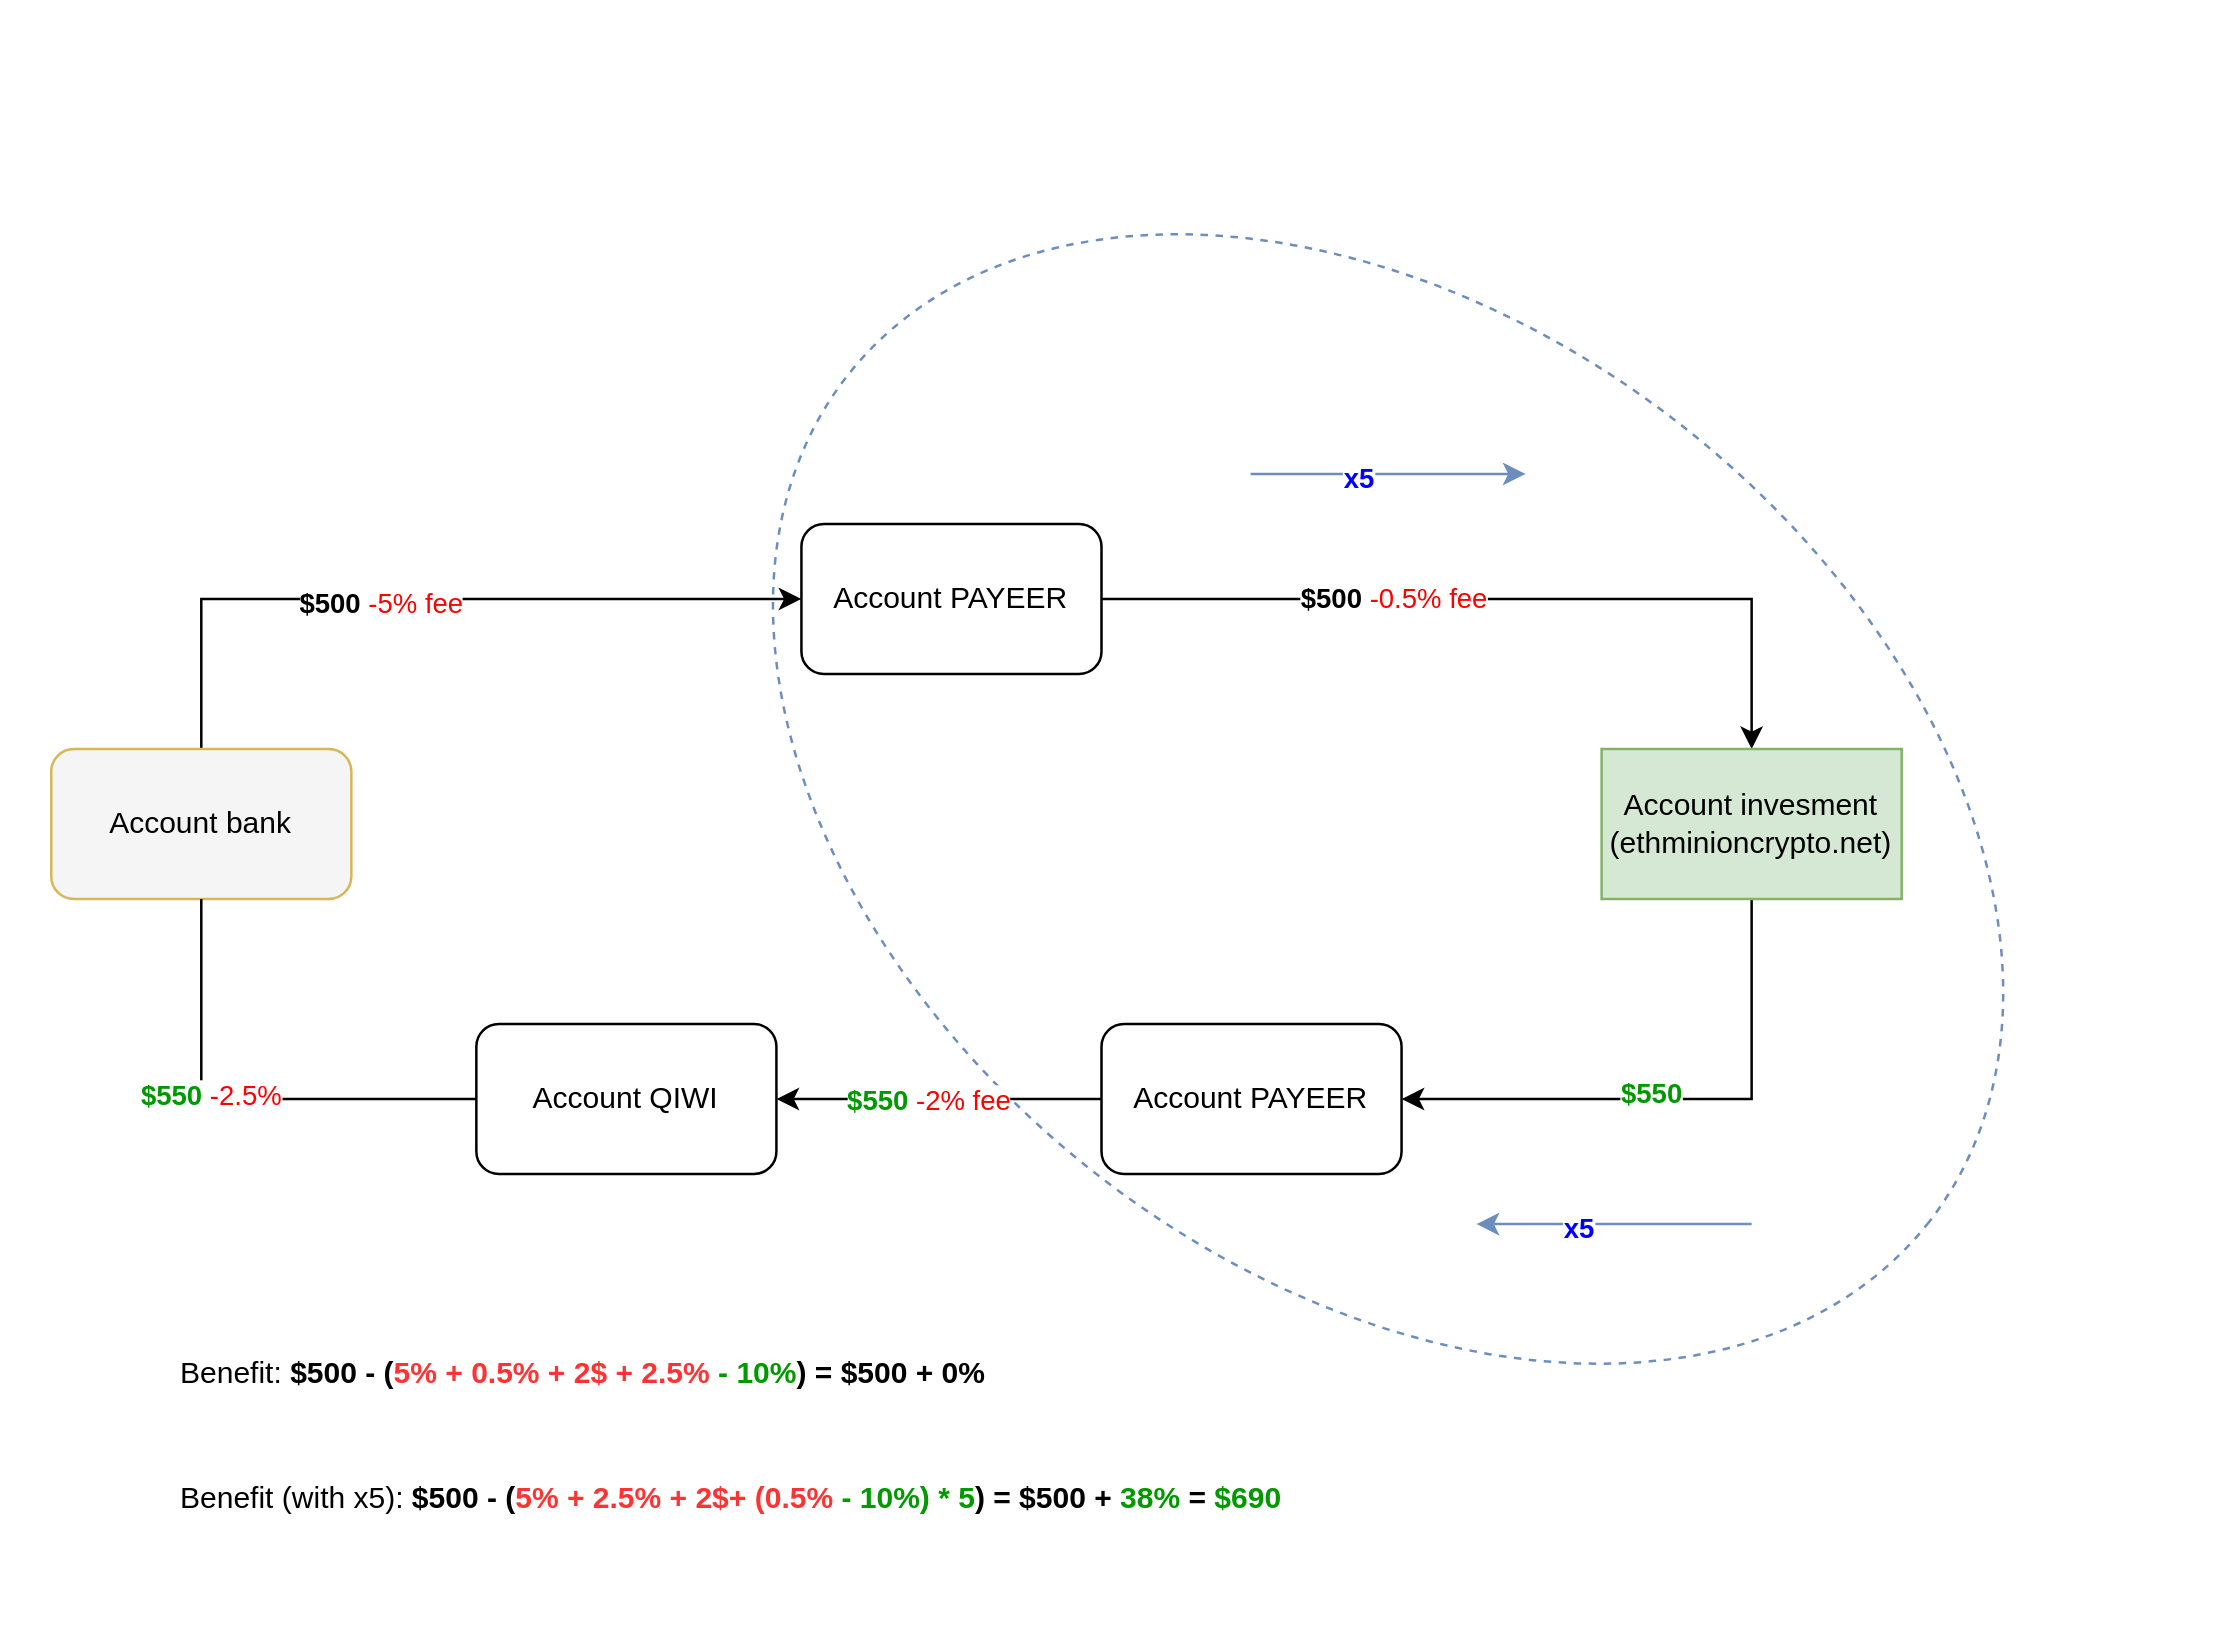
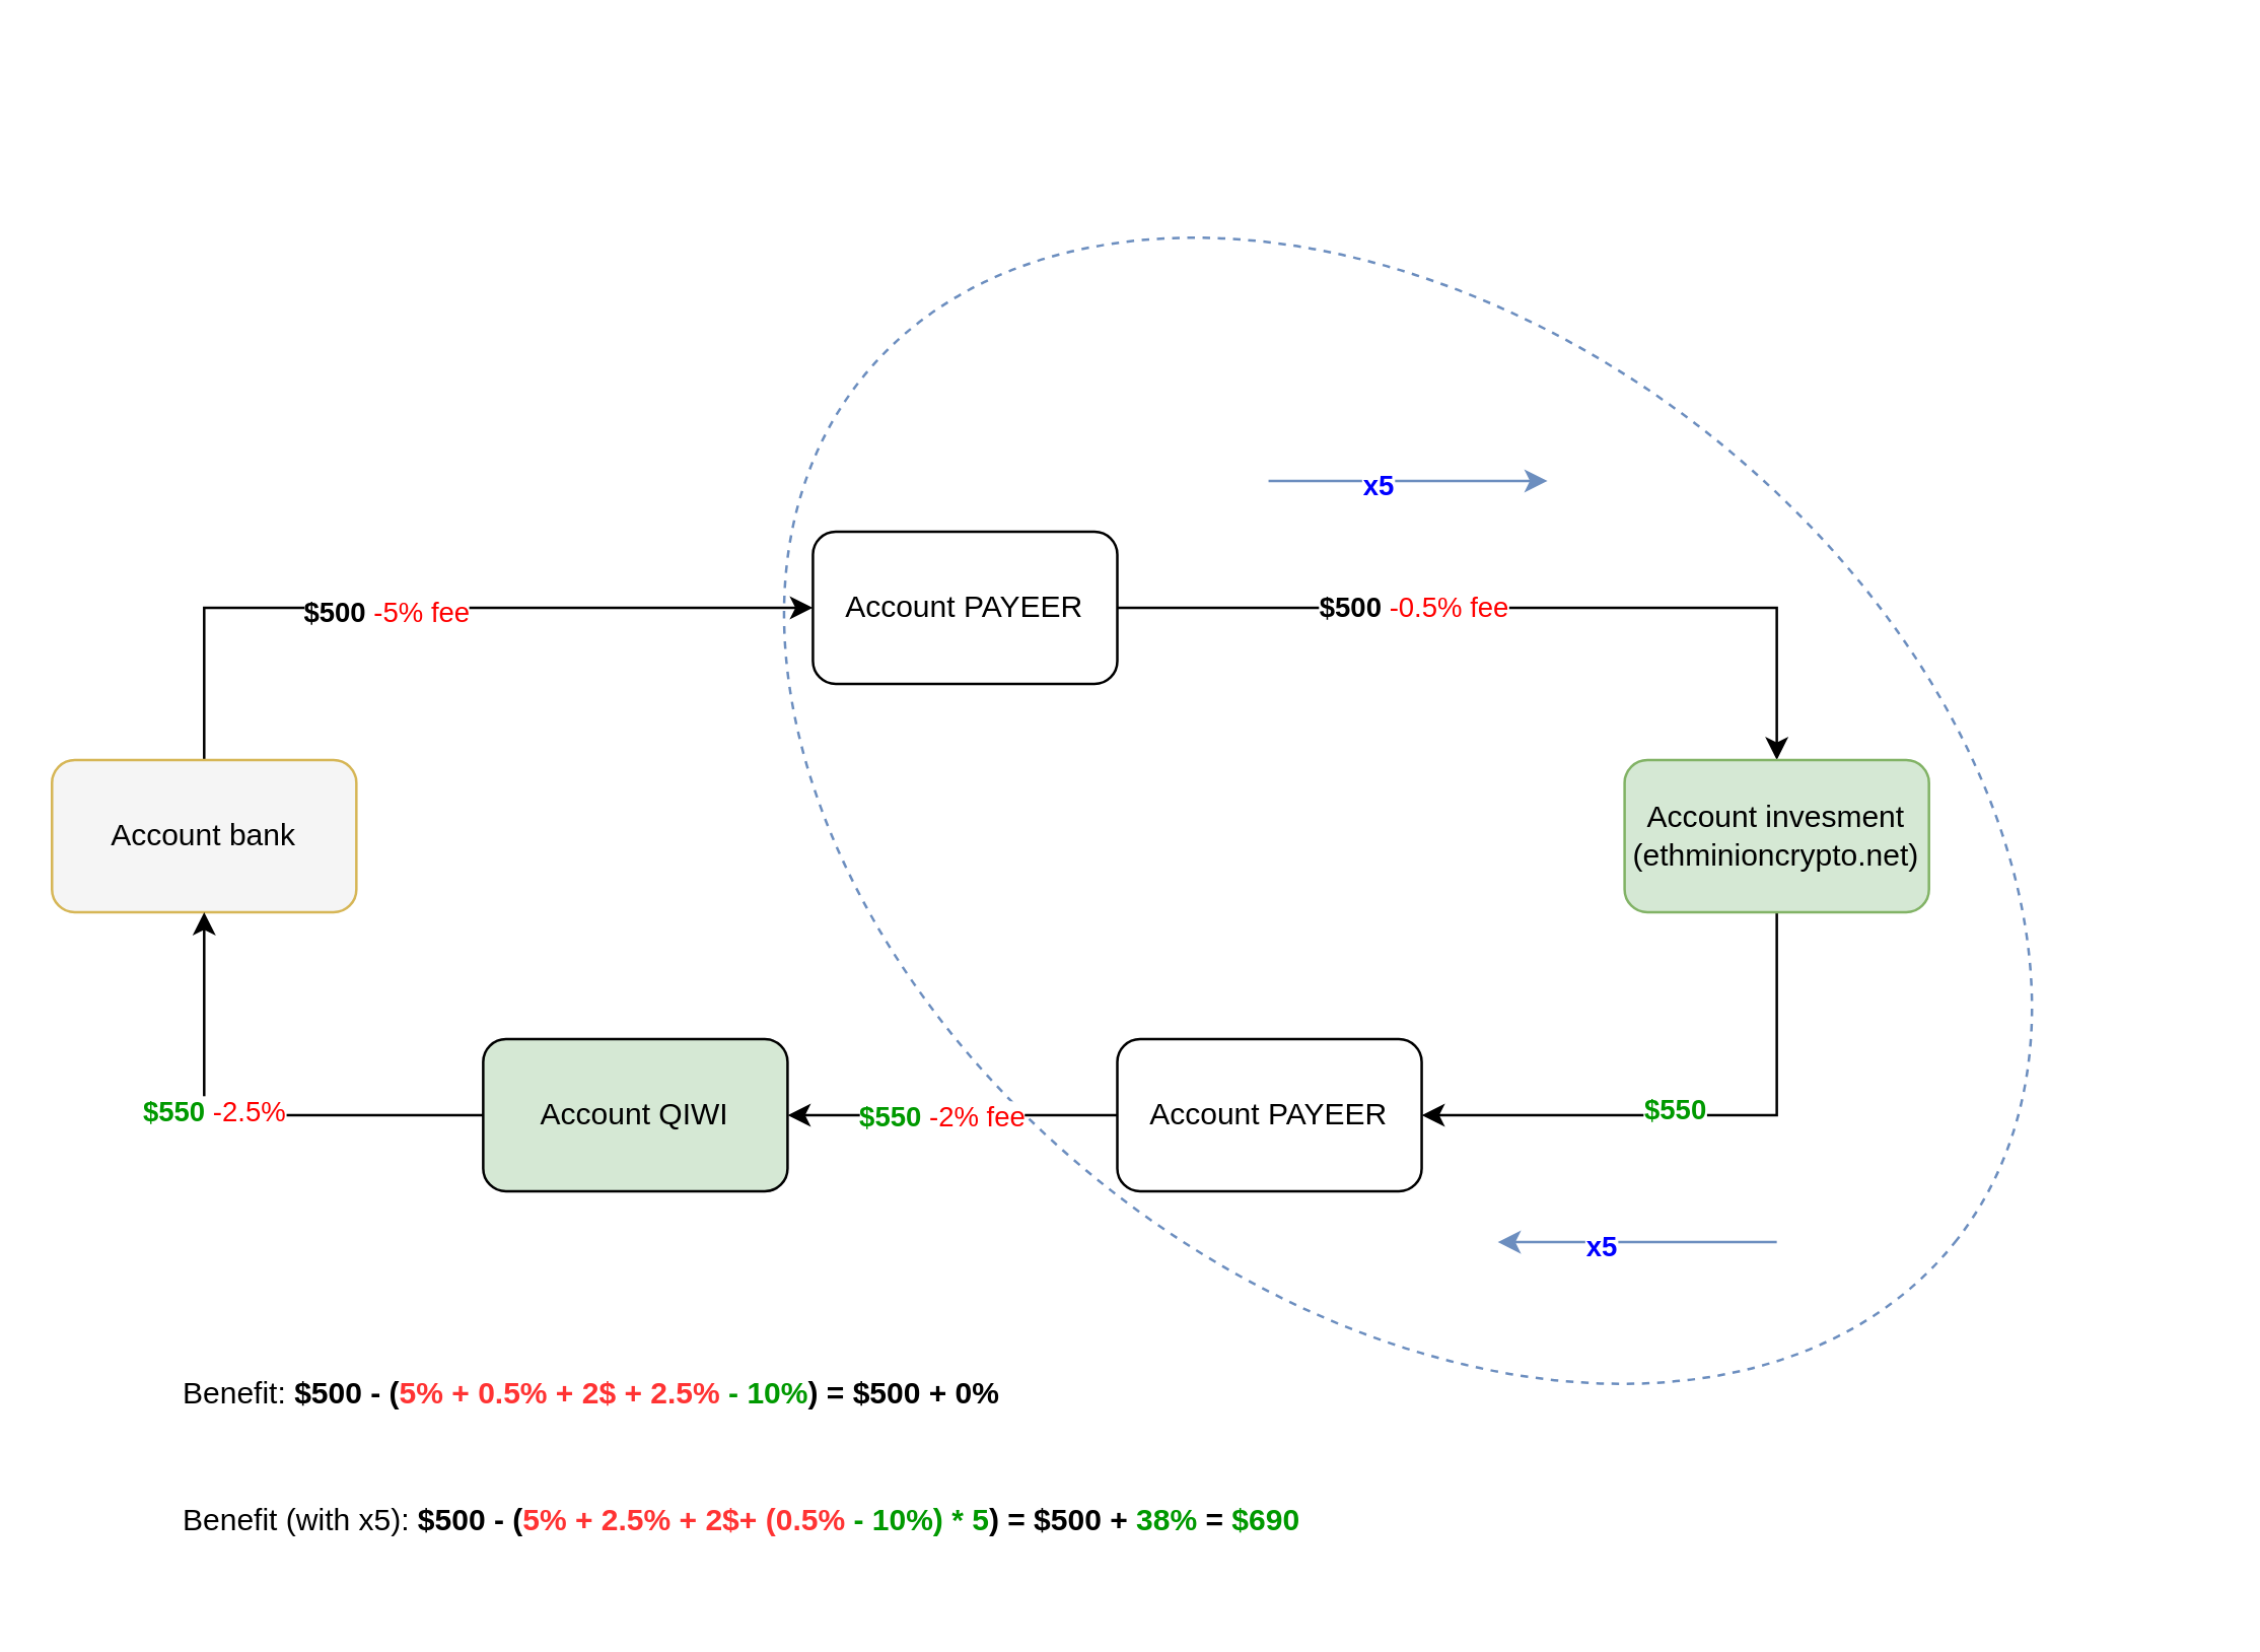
  <mxCell id="0" />
  <mxCell id="1" parent="0" />
  <mxCell id="2" value="" style="ellipse;whiteSpace=wrap;html=1;rotation=38;fillColor=none;strokeColor=#6c8ebf;dashed=1;" vertex="1" parent="1"><mxGeometry x="280" y="20" width="549.22" height="380" as="geometry" /></mxCell>
  <mxCell id="3" style="edgeStyle=orthogonalEdgeStyle;rounded=0;orthogonalLoop=1;jettySize=auto;html=1;exitX=0.5;exitY=0;exitDx=0;exitDy=0;entryX=0;entryY=0.5;entryDx=0;entryDy=0;strokeColor=default;" parent="1" source="5" target="8" edge="1"><mxGeometry relative="1" as="geometry" /></mxCell>
  <mxCell id="4" value="&lt;b&gt;$500&lt;/b&gt; &lt;font color=&quot;#ff0000&quot;&gt;-5% fee&lt;/font&gt;" style="edgeLabel;html=1;align=center;verticalAlign=middle;resizable=0;points=[];" parent="3" vertex="1" connectable="0"><mxGeometry x="-0.128" y="-1" relative="1" as="geometry"><mxPoint as="offset" /></mxGeometry></mxCell>
  <mxCell id="5" value="Account bank" style="rounded=1;whiteSpace=wrap;html=1;fillColor=#f5f5f5;strokeColor=#d6b656;" parent="1" vertex="1"><mxGeometry x="20" y="190" width="120" height="60" as="geometry" /></mxCell>
  <mxCell id="6" style="edgeStyle=orthogonalEdgeStyle;rounded=0;orthogonalLoop=1;jettySize=auto;html=1;exitX=1;exitY=0.5;exitDx=0;exitDy=0;entryX=0.5;entryY=0;entryDx=0;entryDy=0;fontColor=#FF0000;strokeColor=default;" parent="1" source="8" target="11" edge="1"><mxGeometry relative="1" as="geometry" /></mxCell>
  <mxCell id="7" value="&lt;font color=&quot;#000000&quot;&gt;&lt;b&gt;$500&lt;/b&gt; &lt;/font&gt;-0.5% fee" style="edgeLabel;html=1;align=center;verticalAlign=middle;resizable=0;points=[];fontColor=#FF0000;" parent="6" vertex="1" connectable="0"><mxGeometry x="-0.276" y="1" relative="1" as="geometry"><mxPoint as="offset" /></mxGeometry></mxCell>
  <mxCell id="8" value="Account PAYEER" style="rounded=1;whiteSpace=wrap;html=1;" parent="1" vertex="1"><mxGeometry x="320" y="100" width="120" height="60" as="geometry" /></mxCell>
  <mxCell id="9" style="edgeStyle=orthogonalEdgeStyle;rounded=0;orthogonalLoop=1;jettySize=auto;html=1;exitX=0.5;exitY=1;exitDx=0;exitDy=0;entryX=1;entryY=0.5;entryDx=0;entryDy=0;fontColor=#FF0000;strokeColor=default;" parent="1" source="11" target="14" edge="1"><mxGeometry relative="1" as="geometry" /></mxCell>
  <mxCell id="10" value="&lt;b&gt;&lt;font color=&quot;#009900&quot;&gt;$550&lt;/font&gt;&lt;/b&gt;" style="edgeLabel;html=1;align=center;verticalAlign=middle;resizable=0;points=[];fontColor=#FF0000;" parent="9" vertex="1" connectable="0"><mxGeometry x="0.102" y="-3" relative="1" as="geometry"><mxPoint as="offset" /></mxGeometry></mxCell>
- <mxCell id="11" value="Account invesment (ethminioncrypto.net)" style="whiteSpace=wrap;html=1;fillColor=#d5e8d4;strokeColor=#82b366;rounded=0;" parent="1" vertex="1"><mxGeometry x="640" y="190" width="120" height="60" as="geometry" /></mxCell>
+ <mxCell id="11" value="Account invesment (ethminioncrypto.net)" style="rounded=1;whiteSpace=wrap;html=1;fillColor=#d5e8d4;strokeColor=#82b366;" parent="1" vertex="1"><mxGeometry x="640" y="190" width="120" height="60" as="geometry" /></mxCell>
  <mxCell id="12" style="edgeStyle=orthogonalEdgeStyle;rounded=0;orthogonalLoop=1;jettySize=auto;html=1;exitX=0;exitY=0.5;exitDx=0;exitDy=0;entryX=1;entryY=0.5;entryDx=0;entryDy=0;fontColor=#009900;strokeColor=default;" parent="1" source="14" target="17" edge="1"><mxGeometry relative="1" as="geometry" /></mxCell>
  <mxCell id="13" value="&lt;b&gt;$550&lt;/b&gt; &lt;font color=&quot;#ff0000&quot;&gt;-2% fee&lt;/font&gt;" style="edgeLabel;html=1;align=center;verticalAlign=middle;resizable=0;points=[];fontColor=#009900;" parent="12" vertex="1" connectable="0"><mxGeometry x="0.218" y="-2" relative="1" as="geometry"><mxPoint x="9" y="2" as="offset" /></mxGeometry></mxCell>
  <mxCell id="14" value="Account PAYEER" style="rounded=1;whiteSpace=wrap;html=1;" parent="1" vertex="1"><mxGeometry x="440" y="300" width="120" height="60" as="geometry" /></mxCell>
- <mxCell id="15" style="edgeStyle=orthogonalEdgeStyle;rounded=0;orthogonalLoop=1;jettySize=auto;html=1;exitX=0;exitY=0.5;exitDx=0;exitDy=0;entryX=0.5;entryY=1;entryDx=0;entryDy=0;fontColor=#FF0000;strokeColor=default;endArrow=none;" parent="1" source="17" target="5" edge="1"><mxGeometry relative="1" as="geometry" /></mxCell>
+ <mxCell id="15" style="edgeStyle=orthogonalEdgeStyle;rounded=0;orthogonalLoop=1;jettySize=auto;html=1;exitX=0;exitY=0.5;exitDx=0;exitDy=0;entryX=0.5;entryY=1;entryDx=0;entryDy=0;fontColor=#FF0000;strokeColor=default;" parent="1" source="17" target="5" edge="1"><mxGeometry relative="1" as="geometry" /></mxCell>
  <mxCell id="16" value="&lt;b&gt;&lt;font color=&quot;#009900&quot;&gt;$550&lt;/font&gt;&lt;/b&gt; -2.5%" style="edgeLabel;html=1;align=center;verticalAlign=middle;resizable=0;points=[];fontColor=#FF0000;" parent="15" vertex="1" connectable="0"><mxGeometry x="0.128" y="-2" relative="1" as="geometry"><mxPoint as="offset" /></mxGeometry></mxCell>
- <mxCell id="17" value="Account QIWI" style="rounded=1;whiteSpace=wrap;html=1;" parent="1" vertex="1"><mxGeometry x="190" y="300" width="120" height="60" as="geometry" /></mxCell>
+ <mxCell id="17" value="Account QIWI" style="rounded=1;whiteSpace=wrap;html=1;fillColor=#d5e8d4;" parent="1" vertex="1"><mxGeometry x="190" y="300" width="120" height="60" as="geometry" /></mxCell>
  <mxCell id="18" value="Benefit: &lt;b&gt;$500 - (&lt;font color=&quot;#ff3333&quot;&gt;5% + 0.5% + 2$ + 2.5%&lt;/font&gt;&amp;nbsp;&lt;font color=&quot;#009900&quot;&gt;-&amp;nbsp;10%&lt;/font&gt;) = $500 + 0%&lt;/b&gt;" style="text;html=1;strokeColor=none;fillColor=none;align=left;verticalAlign=middle;whiteSpace=wrap;rounded=0;fontColor=#000000;" parent="1" vertex="1"><mxGeometry x="70" y="410" width="620" height="60" as="geometry" /></mxCell>
  <mxCell id="19" value="" style="edgeStyle=segmentEdgeStyle;endArrow=classic;html=1;rounded=0;fillColor=#dae8fc;strokeColor=#6c8ebf;" edge="1" parent="1"><mxGeometry width="50" height="50" relative="1" as="geometry"><mxPoint x="499.61" y="80" as="sourcePoint" /><mxPoint x="609.61" y="80" as="targetPoint" /></mxGeometry></mxCell>
  <mxCell id="20" value="&lt;b&gt;x5&lt;/b&gt;" style="edgeLabel;html=1;align=center;verticalAlign=middle;resizable=0;points=[];fontColor=#0000FF;" vertex="1" connectable="0" parent="19"><mxGeometry x="-0.215" y="-1" relative="1" as="geometry"><mxPoint as="offset" /></mxGeometry></mxCell>
  <mxCell id="21" value="" style="edgeStyle=segmentEdgeStyle;endArrow=none;html=1;rounded=0;startArrow=classic;startFill=1;endFill=0;fillColor=#dae8fc;strokeColor=#6c8ebf;" edge="1" parent="1"><mxGeometry width="50" height="50" relative="1" as="geometry"><mxPoint x="590" y="380" as="sourcePoint" /><mxPoint x="700" y="380" as="targetPoint" /></mxGeometry></mxCell>
  <mxCell id="22" value="&lt;b&gt;x5&lt;/b&gt;" style="edgeLabel;html=1;align=center;verticalAlign=middle;resizable=0;points=[];fontColor=#0000FF;" vertex="1" connectable="0" parent="21"><mxGeometry x="-0.276" y="-1" relative="1" as="geometry"><mxPoint as="offset" /></mxGeometry></mxCell>
  <mxCell id="23" value="Benefit (with x5): &lt;b&gt;$500 - (&lt;font color=&quot;#ff3333&quot;&gt;5% + 2.5% + 2$&lt;/font&gt;&lt;/b&gt;&lt;b&gt;&lt;font color=&quot;#ff3333&quot;&gt;+&amp;nbsp;&lt;/font&gt;&lt;/b&gt;&lt;b&gt;&lt;font color=&quot;#ff3333&quot;&gt;(0.5%&lt;/font&gt;&amp;nbsp;&lt;font color=&quot;#009900&quot;&gt;-&amp;nbsp;10%) * 5&lt;/font&gt;) = $500 + &lt;font color=&quot;#009900&quot;&gt;38% &lt;/font&gt;= &lt;font color=&quot;#009900&quot;&gt;$690&lt;/font&gt;&lt;/b&gt;" style="text;html=1;strokeColor=none;fillColor=none;align=left;verticalAlign=middle;whiteSpace=wrap;rounded=0;fontColor=#000000;" vertex="1" parent="1"><mxGeometry x="70" y="460" width="620" height="60" as="geometry" /></mxCell>
